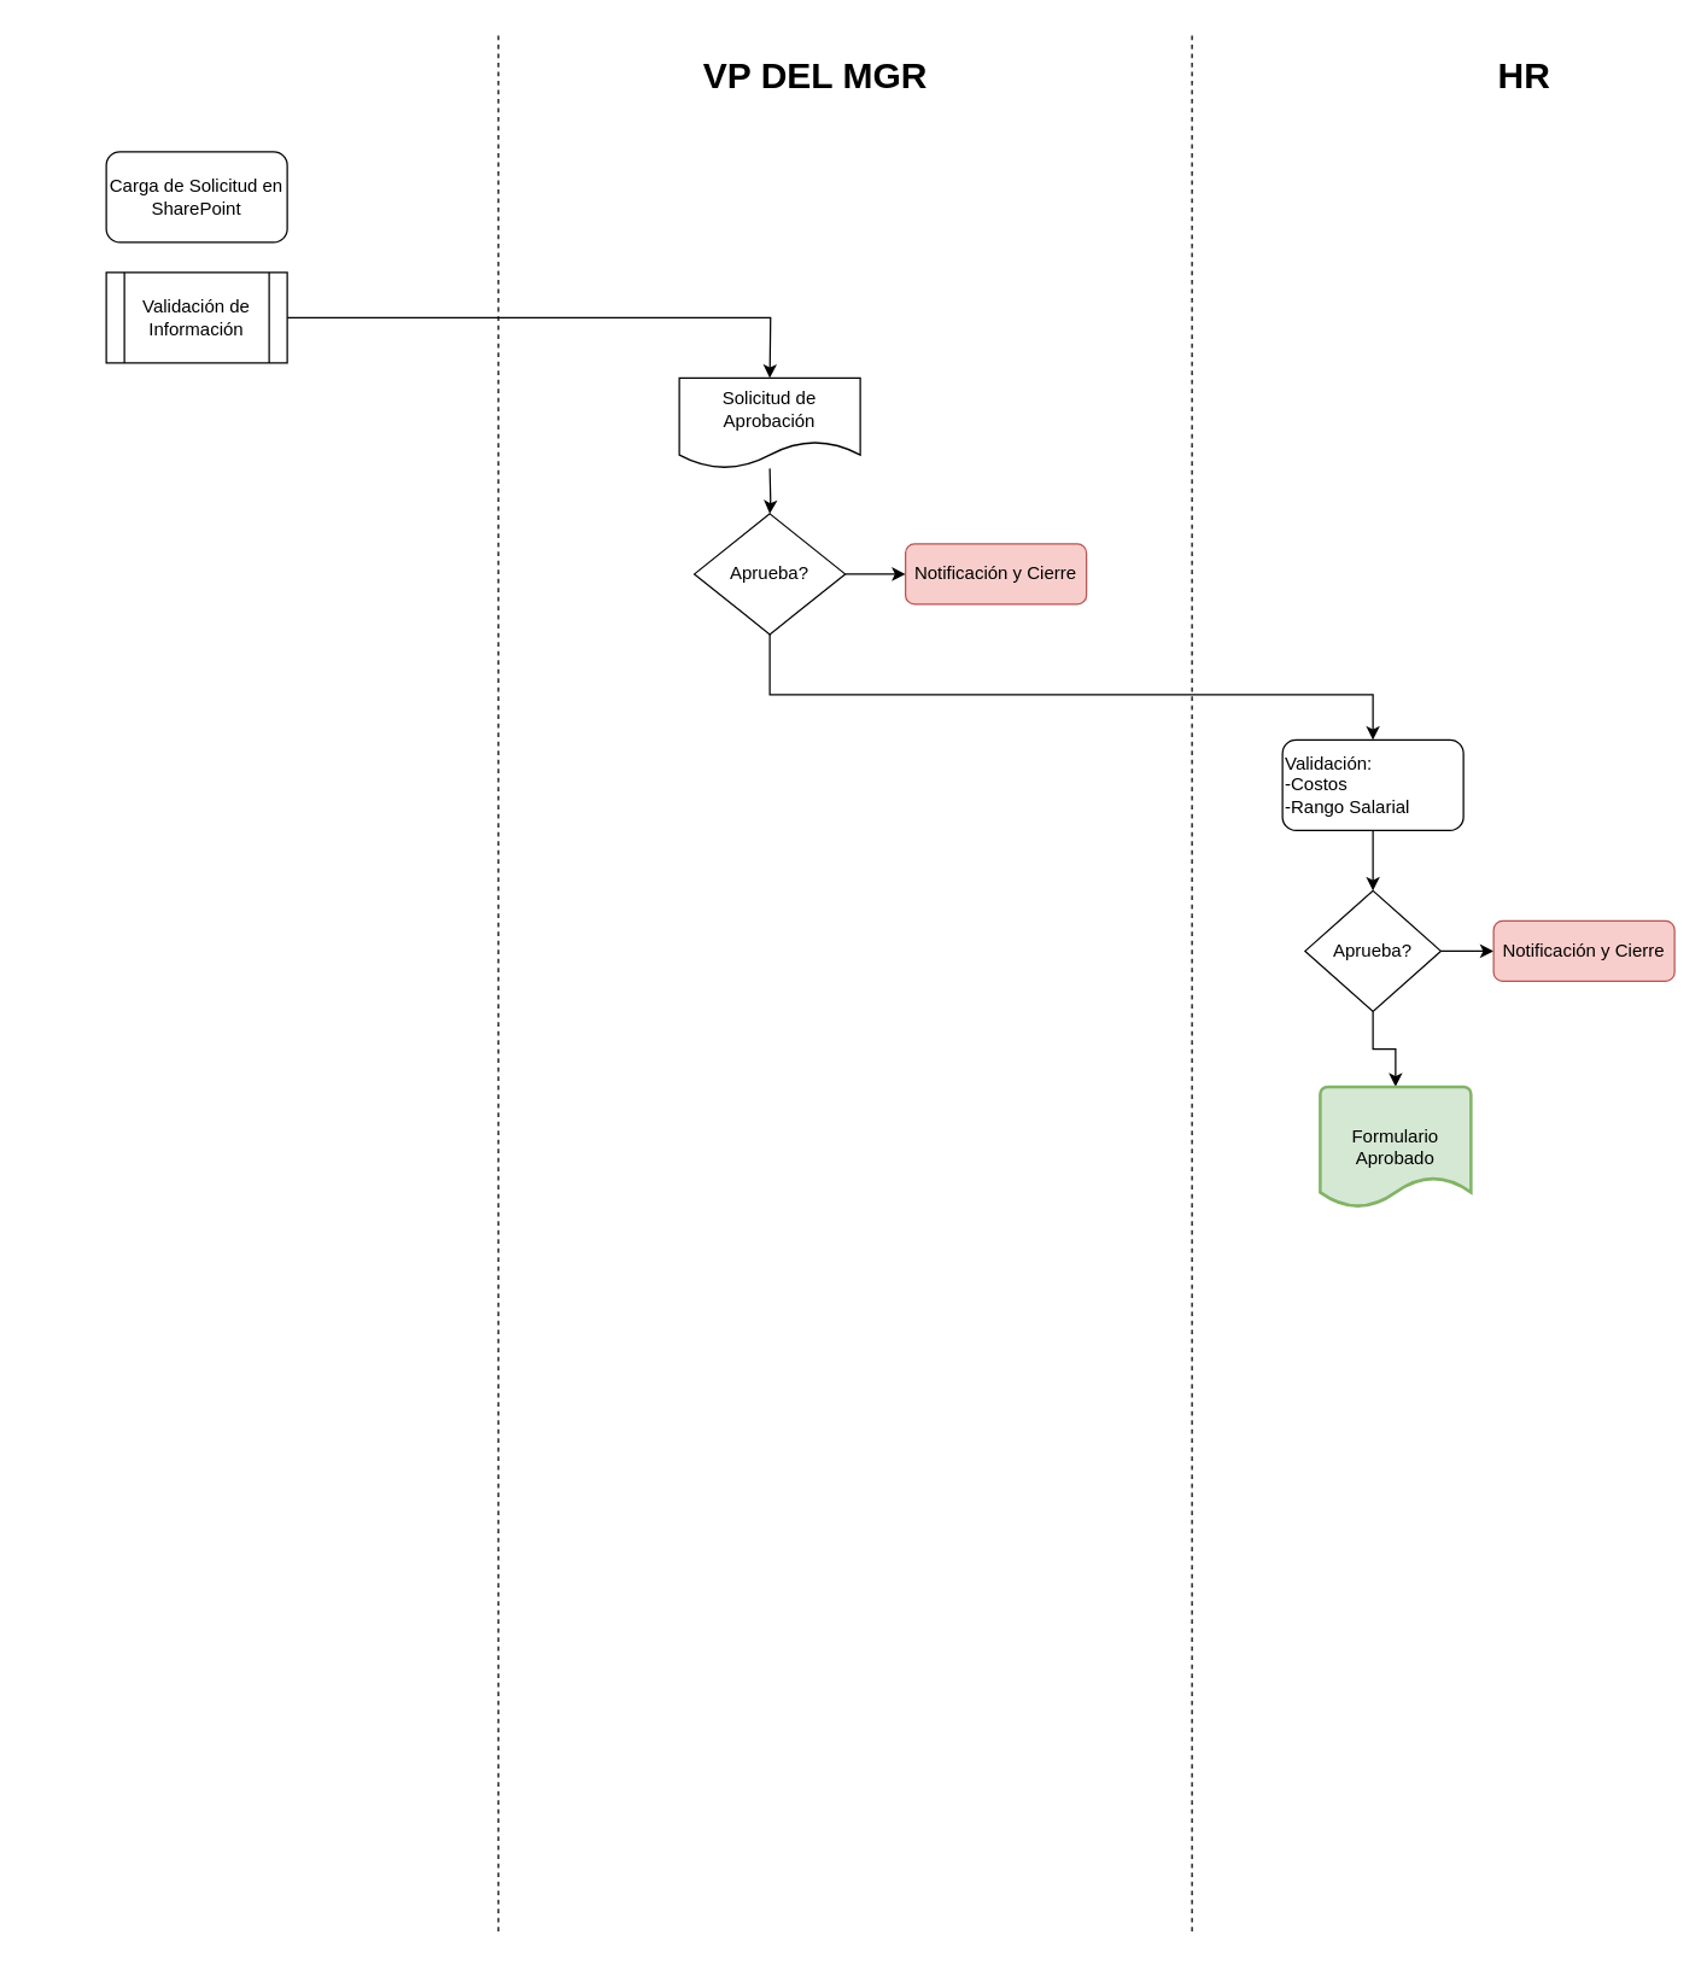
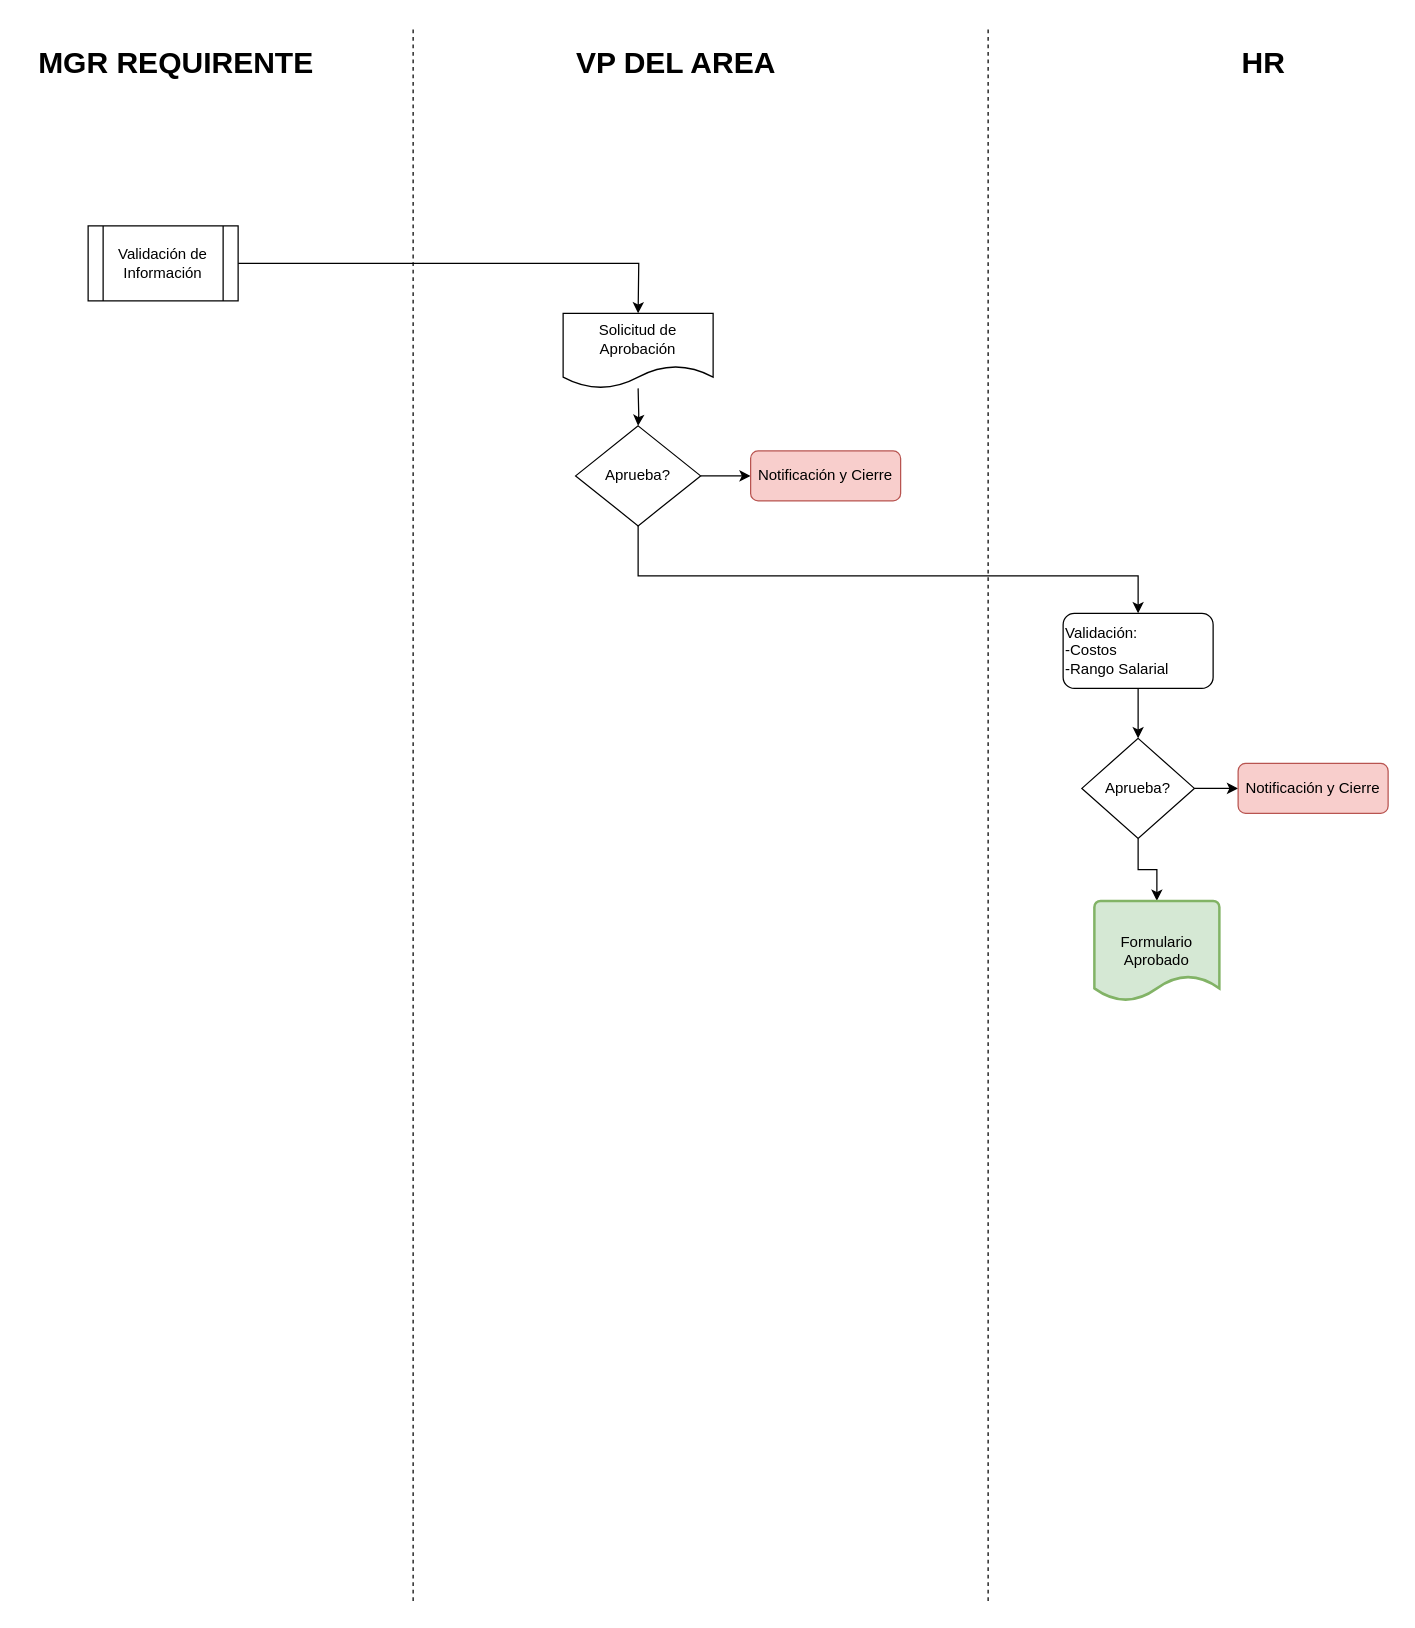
  <mxCell id="0" />
  <mxCell id="1" parent="0" />
+ <mxCell id="2" value="&lt;b&gt;&lt;font style=&quot;font-size: 24px;&quot;&gt;MGR REQUIRENTE&lt;/font&gt;&lt;/b&gt;" style="text;html=1;align=center;verticalAlign=middle;resizable=0;points=[];autosize=1;strokeColor=none;fillColor=none;" vertex="1" parent="1"><mxGeometry x="20" y="30" width="240" height="40" as="geometry" /></mxCell>
  <mxCell id="3" value="" style="endArrow=none;dashed=1;html=1;rounded=0;fontSize=12;" edge="1" parent="1"><mxGeometry width="50" height="50" relative="1" as="geometry"><mxPoint x="330" y="1280" as="sourcePoint" /><mxPoint x="330" y="20" as="targetPoint" /></mxGeometry></mxCell>
- <mxCell id="4" value="&lt;b&gt;&lt;font style=&quot;font-size: 24px;&quot;&gt;VP DEL MGR&lt;/font&gt;&lt;/b&gt;" style="text;html=1;align=center;verticalAlign=middle;resizable=0;points=[];autosize=1;strokeColor=none;fillColor=none;" vertex="1" parent="1"><mxGeometry x="450" y="30" width="180" height="40" as="geometry" /></mxCell>
- <mxCell id="5" value="Carga de Solicitud en SharePoint" style="rounded=1;whiteSpace=wrap;html=1;" vertex="1" parent="1"><mxGeometry x="70" y="100" width="120" height="60" as="geometry" /></mxCell>
+ <mxCell id="4" value="&lt;b&gt;&lt;font style=&quot;font-size: 24px;&quot;&gt;VP DEL AREA&lt;/font&gt;&lt;/b&gt;" style="text;html=1;align=center;verticalAlign=middle;resizable=0;points=[];autosize=1;strokeColor=none;fillColor=none;" vertex="1" parent="1"><mxGeometry x="450" y="30" width="180" height="40" as="geometry" /></mxCell>
  <mxCell id="6" style="edgeStyle=orthogonalEdgeStyle;rounded=0;orthogonalLoop=1;jettySize=auto;html=1;entryX=0.5;entryY=0;entryDx=0;entryDy=0;" edge="1" parent="1" source="7"><mxGeometry relative="1" as="geometry"><mxPoint x="510" y="250" as="targetPoint" /></mxGeometry></mxCell>
  <mxCell id="7" value="Validación de Información" style="shape=process;whiteSpace=wrap;html=1;backgroundOutline=1;" vertex="1" parent="1"><mxGeometry x="70" y="180" width="120" height="60" as="geometry" /></mxCell>
  <mxCell id="8" style="edgeStyle=orthogonalEdgeStyle;rounded=0;orthogonalLoop=1;jettySize=auto;html=1;exitX=0.5;exitY=1;exitDx=0;exitDy=0;" edge="1" parent="1" target="11"><mxGeometry relative="1" as="geometry"><mxPoint x="510" y="310" as="sourcePoint" /></mxGeometry></mxCell>
  <mxCell id="9" style="edgeStyle=orthogonalEdgeStyle;rounded=0;orthogonalLoop=1;jettySize=auto;html=1;entryX=0;entryY=0.5;entryDx=0;entryDy=0;" edge="1" parent="1" source="11" target="13"><mxGeometry relative="1" as="geometry" /></mxCell>
  <mxCell id="10" style="edgeStyle=orthogonalEdgeStyle;rounded=0;orthogonalLoop=1;jettySize=auto;html=1;" edge="1" parent="1" source="11" target="17"><mxGeometry relative="1" as="geometry"><Array as="points"><mxPoint x="510" y="460" /><mxPoint x="910" y="460" /></Array></mxGeometry></mxCell>
  <mxCell id="11" value="Aprueba?" style="rhombus;whiteSpace=wrap;html=1;" vertex="1" parent="1"><mxGeometry x="460" y="340" width="100" height="80" as="geometry" /></mxCell>
  <mxCell id="12" value="Solicitud de Aprobación" style="shape=document;whiteSpace=wrap;html=1;boundedLbl=1;" vertex="1" parent="1"><mxGeometry x="450" y="250" width="120" height="60" as="geometry" /></mxCell>
  <mxCell id="13" value="Notificación y Cierre" style="rounded=1;whiteSpace=wrap;html=1;fillColor=#f8cecc;strokeColor=#b85450;" vertex="1" parent="1"><mxGeometry x="600" y="360" width="120" height="40" as="geometry" /></mxCell>
  <mxCell id="14" value="&lt;b&gt;&lt;font style=&quot;font-size: 24px;&quot;&gt;HR&lt;/font&gt;&lt;/b&gt;" style="text;html=1;align=center;verticalAlign=middle;resizable=0;points=[];autosize=1;strokeColor=none;fillColor=none;" vertex="1" parent="1"><mxGeometry x="980" y="30" width="60" height="40" as="geometry" /></mxCell>
  <mxCell id="15" value="" style="endArrow=none;dashed=1;html=1;rounded=0;fontSize=12;" edge="1" parent="1"><mxGeometry width="50" height="50" relative="1" as="geometry"><mxPoint x="790" y="1280" as="sourcePoint" /><mxPoint x="790" y="20" as="targetPoint" /></mxGeometry></mxCell>
  <mxCell id="16" style="edgeStyle=orthogonalEdgeStyle;rounded=0;orthogonalLoop=1;jettySize=auto;html=1;entryX=0.5;entryY=0;entryDx=0;entryDy=0;" edge="1" parent="1" source="17" target="20"><mxGeometry relative="1" as="geometry" /></mxCell>
  <mxCell id="17" value="Validación:&lt;br&gt;-Costos&lt;br&gt;-Rango Salarial" style="rounded=1;whiteSpace=wrap;html=1;align=left;" vertex="1" parent="1"><mxGeometry x="850" y="490" width="120" height="60" as="geometry" /></mxCell>
  <mxCell id="18" style="edgeStyle=orthogonalEdgeStyle;rounded=0;orthogonalLoop=1;jettySize=auto;html=1;" edge="1" parent="1" source="20" target="21"><mxGeometry relative="1" as="geometry" /></mxCell>
  <mxCell id="19" style="edgeStyle=orthogonalEdgeStyle;rounded=0;orthogonalLoop=1;jettySize=auto;html=1;entryX=0.5;entryY=0;entryDx=0;entryDy=0;entryPerimeter=0;" edge="1" parent="1" source="20" target="22"><mxGeometry relative="1" as="geometry" /></mxCell>
  <mxCell id="20" value="Aprueba?" style="rhombus;whiteSpace=wrap;html=1;" vertex="1" parent="1"><mxGeometry x="865" y="590" width="90" height="80" as="geometry" /></mxCell>
  <mxCell id="21" value="Notificación y Cierre" style="rounded=1;whiteSpace=wrap;html=1;fillColor=#f8cecc;strokeColor=#b85450;" vertex="1" parent="1"><mxGeometry x="990" y="610" width="120" height="40" as="geometry" /></mxCell>
  <mxCell id="22" value="Formulario&lt;br&gt;Aprobado" style="strokeWidth=2;html=1;shape=mxgraph.flowchart.document2;whiteSpace=wrap;size=0.25;fillColor=#d5e8d4;strokeColor=#82b366;" vertex="1" parent="1"><mxGeometry x="875" y="720" width="100" height="80" as="geometry" /></mxCell>
